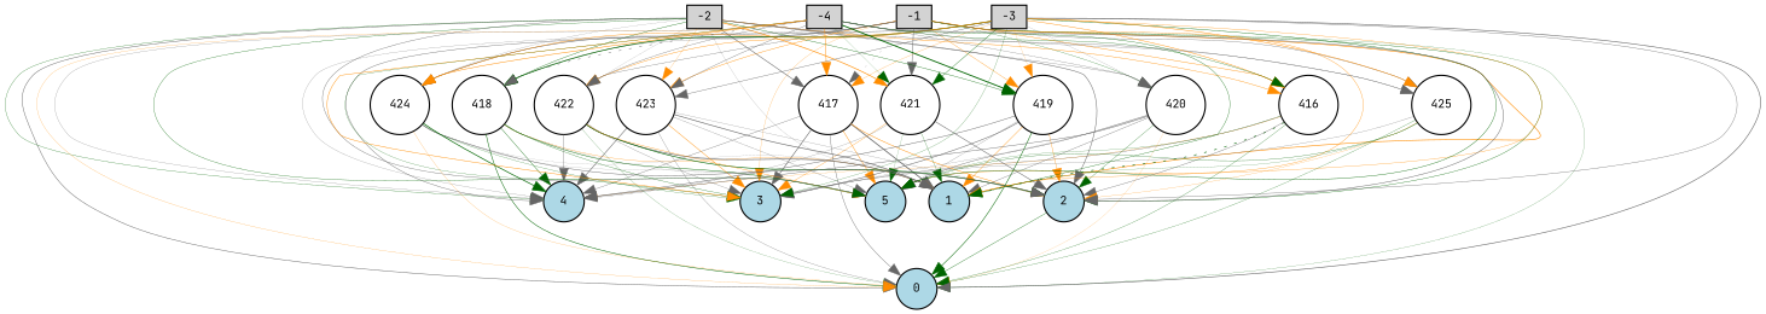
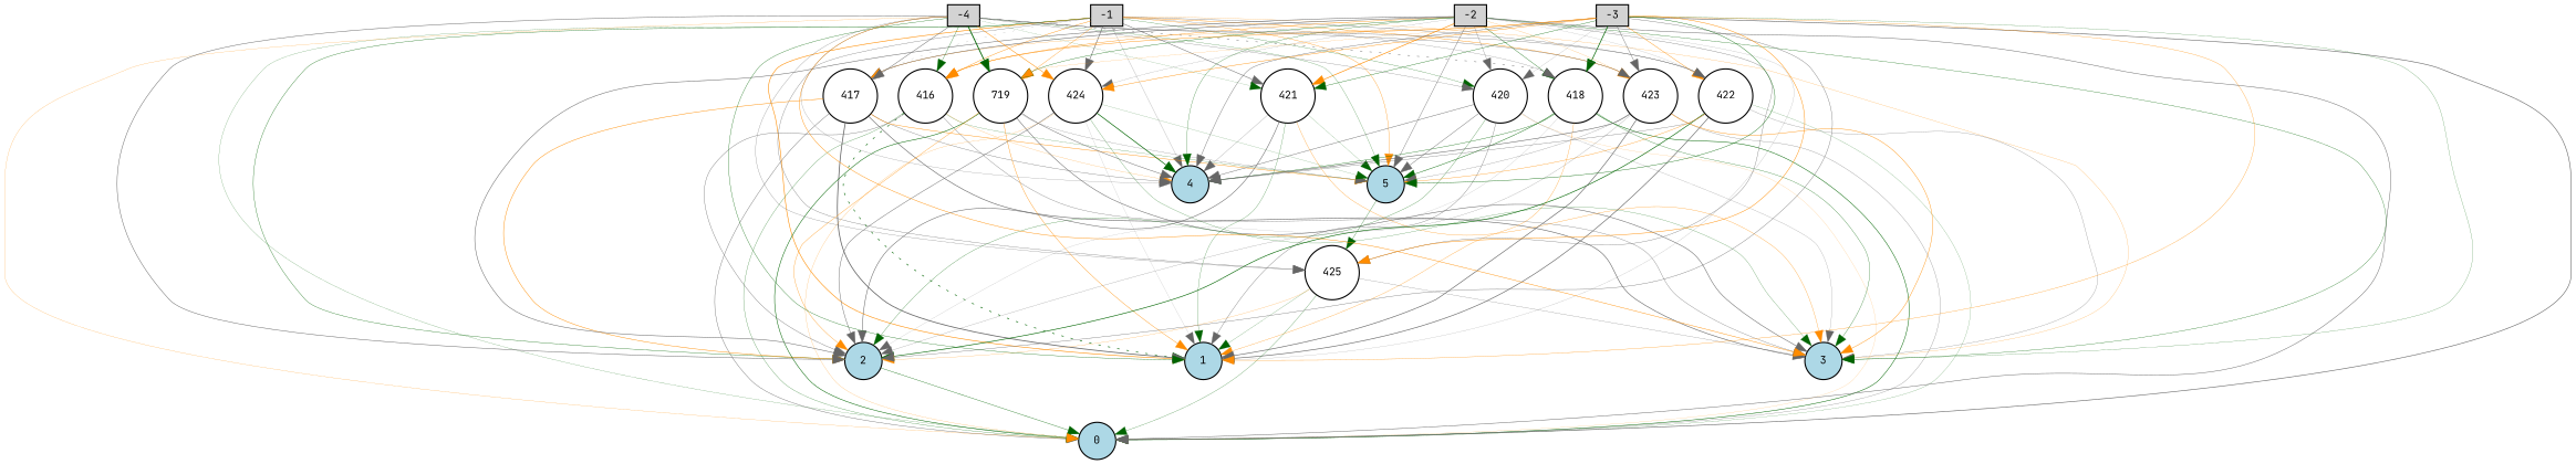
  digraph {
    fontname="JetBrains Mono"
    node [fillcolor=white fontname="JetBrains Mono" fontsize=9 shape=circle style=filled]
    edge [color=gray40 fontname="JetBrains Mono" style=solid]
    -1 [fillcolor=lightgray height=0.2 shape=box width=0.2]
    0 [fillcolor=lightblue height=0.2 width=0.2]
    1 [fillcolor=lightblue height=0.2 width=0.2]
    2 [fillcolor=lightblue height=0.2 width=0.2]
    3 [fillcolor=lightblue height=0.2 width=0.2]
    4 [fillcolor=lightblue height=0.2 width=0.2]
    5 [fillcolor=lightblue height=0.2 width=0.2]
    416 [height=0.2 width=0.2]
    417 [height=0.2 width=0.2]
    418 [height=0.2 width=0.2]
-   419 [height=0.2 width=0.2]
+   419 [height=0.2 width=0.2 label=719]
    420 [height=0.2 width=0.2]
    421 [height=0.2 width=0.2]
    422 [height=0.2 width=0.2]
    423 [height=0.2 width=0.2]
    424 [height=0.2 width=0.2]
    425 [height=0.2 width=0.2]
    -2 [fillcolor=lightgray height=0.2 shape=box width=0.2]
    -3 [fillcolor=lightgray height=0.2 shape=box width=0.2]
    -4 [fillcolor=lightgray height=0.2 shape=box width=0.2]
    -1 -> 0 [color=darkgreen penwidth=0.14963420090379548]
    -1 -> 1 [color=darkorange penwidth=0.5137370041240514]
    -1 -> 2 [color=darkgreen penwidth=0.2881942800288161]
    -1 -> 3 [color=darkorange penwidth=0.1768105964065121]
    -1 -> 4 [penwidth=0.1733523419608924]
    -1 -> 5 [color=darkorange penwidth=0.2913384759593509]
    -1 -> 416 [color=darkorange penwidth=0.35560485261668484]
    -1 -> 417 [penwidth=0.12473601845316284 style=dotted]
    -1 -> 418 [penwidth=0.20154393609877685]
    -1 -> 419 [color=darkorange penwidth=0.2870019348063474]
    -1 -> 420 [color=darkgreen penwidth=0.2060162093874287]
    -1 -> 421 [penwidth=0.4280496400177274]
    -1 -> 422 [penwidth=0.2799738643879973]
    -1 -> 423 [color=darkorange penwidth=0.34339911511077703]
    -1 -> 424 [penwidth=0.48994956091785324]
    -1 -> 425 [penwidth=0.280167542782896]
    2 -> 0 [color=darkgreen penwidth=0.29626752536626266]
    416 -> 0 [color=darkgreen penwidth=0.20949899983855813]
    416 -> 1 [color=darkgreen penwidth=0.5453046923476224 style=dotted]
    416 -> 2 [penwidth=0.3182037475452819]
    416 -> 3 [penwidth=0.27600597308311536]
    416 -> 4 [color=darkorange penwidth=0.16434296906950036]
    416 -> 5 [color=darkgreen penwidth=0.160605535014558]
    417 -> 0 [penwidth=0.34473953532453594]
    417 -> 1 [penwidth=0.7171946703421211]
    417 -> 2 [color=darkorange penwidth=0.404051703414801]
    417 -> 3 [penwidth=0.5291887030152796]
    417 -> 4 [penwidth=0.2904064590623393]
    417 -> 5 [color=darkorange penwidth=0.36388224770042044]
    418 -> 0 [color=darkgreen penwidth=0.4357429587222946]
    418 -> 1 [color=darkorange penwidth=0.24859946916665224]
    418 -> 2 [penwidth=0.10550823311655123]
    418 -> 3 [color=darkgreen penwidth=0.24752973285746288]
    418 -> 4 [color=darkgreen penwidth=0.30548456898116694]
    418 -> 5 [color=darkgreen penwidth=0.38161017010140896]
    419 -> 0 [color=darkgreen penwidth=0.4509616714399427]
    419 -> 1 [color=darkorange penwidth=0.3322344667307292]
    419 -> 2 [color=darkorange penwidth=0.2884878275168854]
    419 -> 3 [penwidth=0.4644058474081827]
    419 -> 4 [penwidth=0.4050243899960132]
    419 -> 5 [penwidth=0.20031800885246145]
    420 -> 0 [color=darkorange penwidth=0.1154719988073147]
    420 -> 1 [penwidth=0.2952813520903731]
    420 -> 2 [color=darkgreen penwidth=0.21341671971056025]
    420 -> 3 [penwidth=0.16523689023850302]
    420 -> 4 [penwidth=0.3828745466346384]
    420 -> 5 [penwidth=0.3619482961638215]
    421 -> 1 [color=darkgreen penwidth=0.19592385907221194]
    421 -> 2 [penwidth=0.47098644697764946]
    421 -> 3 [color=darkorange penwidth=0.25687964587010803]
    421 -> 4 [penwidth=0.1850084078672548]
    421 -> 5 [color=darkgreen penwidth=0.12300737210120652]
    422 -> 0 [color=darkgreen penwidth=0.13846703129173052]
    422 -> 1 [penwidth=0.5625580488524238]
    422 -> 2 [color=darkgreen penwidth=0.5447232210993693]
    422 -> 3 [penwidth=0.2152981085056503]
    422 -> 4 [penwidth=0.2816970107082368]
    422 -> 5 [color=darkorange penwidth=0.29734193398745534]
    423 -> 0 [penwidth=0.22873789310160839]
    423 -> 1 [penwidth=0.5595294498014007]
    423 -> 2 [penwidth=0.17745507640755187]
    423 -> 3 [color=darkorange penwidth=0.36567850816373126]
    423 -> 4 [penwidth=0.49219894080154947]
    423 -> 5 [penwidth=0.20983468094639873]
    424 -> 0 [color=darkorange penwidth=0.16203138798258243]
    424 -> 1 [penwidth=0.10019553749153906]
    424 -> 2 [penwidth=0.3959587959085116]
    424 -> 3 [color=darkgreen penwidth=0.18526232454924635]
    424 -> 4 [color=darkgreen penwidth=0.6001381779604444]
-   424 -> 5 [penwidth=0.11921001704569317]
+   424 -> 5 [color=darkgreen penwidth=0.11921001704569317]
    425 -> 0 [color=darkgreen penwidth=0.197227258963605]
    425 -> 1 [color=darkgreen penwidth=0.1443637179049292]
    425 -> 2 [color=darkorange penwidth=0.17494833314029357]
    425 -> 3 [penwidth=0.2007255496635728]
-   425 -> 5 [color=darkgreen penwidth=0.23499910164215324]
+   5 -> 425 [color=darkgreen penwidth=0.23499910164215324]
    -2 -> 0 [penwidth=0.4142015428476227]
    -2 -> 1 [penwidth=0.12370380985812665]
    -2 -> 2 [penwidth=0.4468234455646596]
    -2 -> 3 [color=darkgreen penwidth=0.2640892613847672]
    -2 -> 4 [color=darkgreen penwidth=0.22824432258225483]
    -2 -> 5 [penwidth=0.3331391526342613]
    -2 -> 416 [color=darkorange penwidth=0.33991118827824096]
    -2 -> 417 [penwidth=0.4878059826360077]
    -2 -> 418 [color=darkgreen penwidth=0.30213729461586436]
    -2 -> 419 [color=darkgreen penwidth=0.29727750608717285]
    -2 -> 420 [penwidth=0.23238278392357908]
    -2 -> 421 [color=darkorange penwidth=0.5588112069328656]
    -2 -> 422 [penwidth=0.11358870904018181]
    -2 -> 423 [color=darkorange penwidth=0.15727667174869628]
    -2 -> 424 [penwidth=0.1395826905144446]
    -2 -> 425 [penwidth=0.2876126485114075]
    -3 -> 0 [penwidth=0.5222957393704799]
    -3 -> 1 [color=darkorange penwidth=0.260631614740322]
    -3 -> 2 [penwidth=0.314575065674072]
    -3 -> 3 [color=darkgreen penwidth=0.17037803670553858]
    -3 -> 4 [penwidth=0.3498124168507266]
    -3 -> 5 [color=darkgreen penwidth=0.3318164136332158]
    -3 -> 416 [color=darkorange penwidth=0.38110520639252965]
    -3 -> 417 [color=darkorange penwidth=0.1919714428539776]
    -3 -> 418 [color=darkgreen penwidth=0.6194005015067956]
    -3 -> 419 [color=darkorange penwidth=0.13622326917167818]
    -3 -> 420 [penwidth=0.12753100973148632]
    -3 -> 421 [color=darkgreen penwidth=0.2948176955855611]
    -3 -> 422 [color=darkorange penwidth=0.3436273510019452]
    -3 -> 423 [penwidth=0.34352984680104715]
    -3 -> 424 [color=darkorange penwidth=0.36523801769276065]
    -3 -> 425 [color=darkorange penwidth=0.4063782138624048]
    -4 -> 0 [color=darkorange penwidth=0.16990153464717905]
    -4 -> 1 [color=darkgreen penwidth=0.2799204316770614]
    -4 -> 2 [penwidth=0.4215174135828742]
    -4 -> 3 [color=darkorange penwidth=0.3812512192863945]
    -4 -> 4 [penwidth=0.18330042130247165]
    -4 -> 5 [color=darkgreen penwidth=0.18499611287956447]
    -4 -> 416 [color=darkgreen penwidth=0.25709962191384095]
-   -4 -> 417 [color=darkorange penwidth=0.40954295616605374]
+   -4 -> 417 [penwidth=0.40954295616605374]
    -4 -> 418 [penwidth=0.39488263624770026 style=dotted]
    -4 -> 419 [color=darkgreen penwidth=0.7898684494182696]
    -4 -> 420 [penwidth=0.23044455002951927]
    -4 -> 421 [color=darkgreen penwidth=0.10556460075385252]
    -4 -> 422 [penwidth=0.28936447841844615]
    -4 -> 423 [penwidth=0.293036962684732]
    -4 -> 424 [color=darkorange penwidth=0.4315589237010048]
    -4 -> 425 [penwidth=0.22020663431126708]
  }
